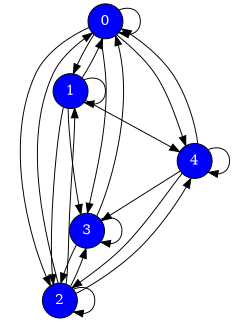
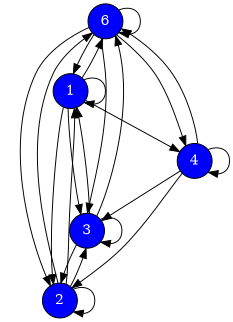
  digraph {
    rankdir=TB
    node [fillcolor=blue fontcolor="#FFFFFF" margin=0.01 shape=circle style=filled]
-   0
+   0 [label=6]
    1
    2
    3
    4
    0 -> 0
    0 -> 1
    0 -> 2
    0 -> 3
    0 -> 4
    1 -> 0
    1 -> 1
    1 -> 2
    1 -> 3
    1 -> 4
    2 -> 0
    2 -> 1
    2 -> 2
    2 -> 3
-   2 -> 4
    3 -> 0
+   3 -> 1
    3 -> 2
    3 -> 3
    4 -> 0
    4 -> 2
    4 -> 3
    4 -> 4
  }
